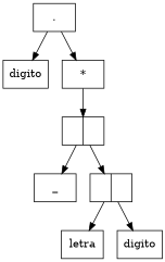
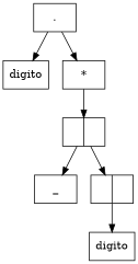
  digraph {
    concentrate=true
    rankdir=UD
    node [shape=record]
    n1 [label="."]
    n2 [label="{digito}"]
    n3 [label="*"]
    n4 [label="|"]
    n5 [label=_]
    n6 [label="|"]
-   n7 [label="{letra}"]
    n8 [label="{digito}"]
    n1 -> n2
    n1 -> n3
    n3 -> n4
    n4 -> n5
    n4 -> n6
-   n6 -> n7
    n6 -> n8
  }
